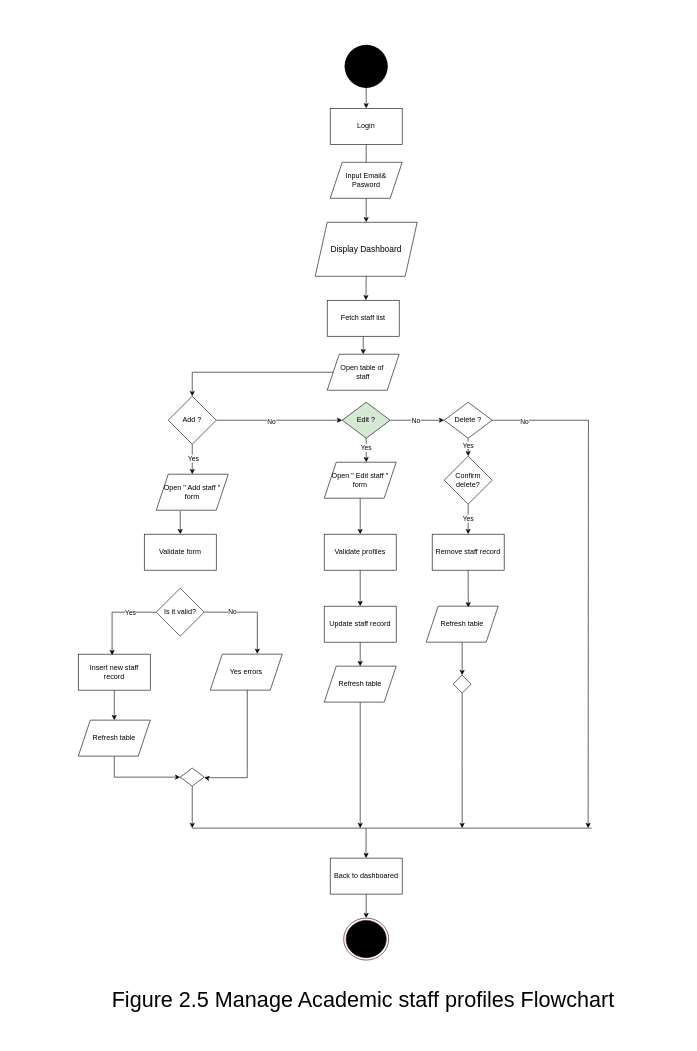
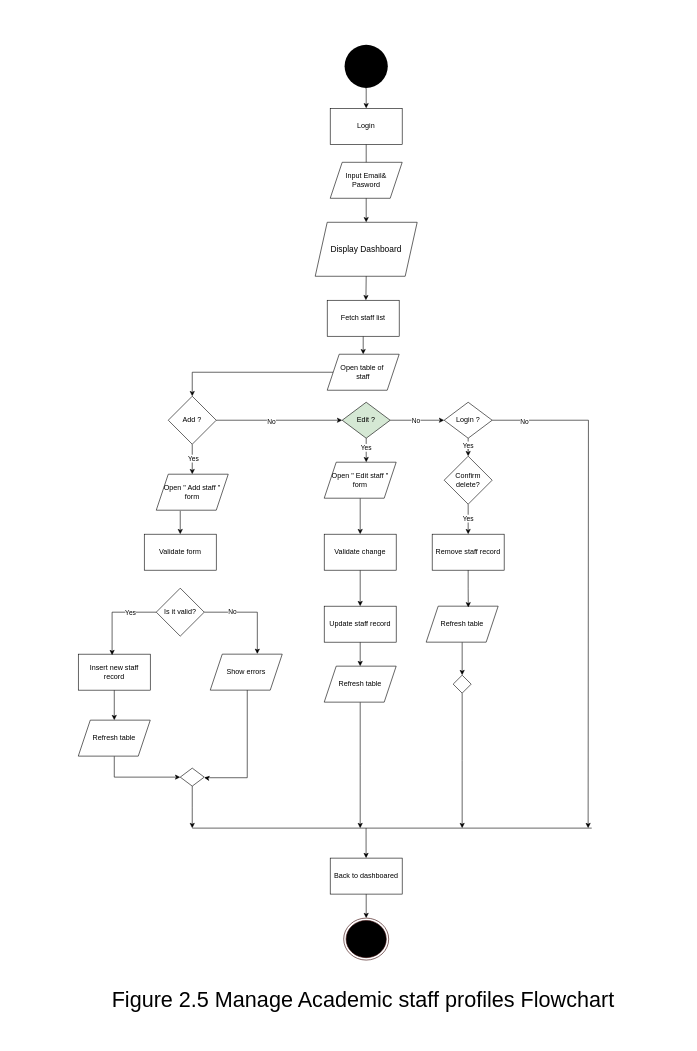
  <mxCell id="0" />
  <mxCell id="1" parent="0" />
  <mxCell id="2" style="edgeStyle=orthogonalEdgeStyle;rounded=0;orthogonalLoop=1;jettySize=auto;html=1;exitX=0.5;exitY=1;exitDx=0;exitDy=0;entryX=0.5;entryY=0;entryDx=0;entryDy=0;" parent="1" source="3" target="5" edge="1"><mxGeometry relative="1" as="geometry" /></mxCell>
  <mxCell id="3" value="Fetch staff list" style="rounded=0;whiteSpace=wrap;html=1;" parent="1" vertex="1"><mxGeometry x="545" y="500" width="120" height="60" as="geometry" /></mxCell>
  <mxCell id="4" style="edgeStyle=orthogonalEdgeStyle;rounded=0;orthogonalLoop=1;jettySize=auto;html=1;exitX=0;exitY=0.5;exitDx=0;exitDy=0;entryX=0.5;entryY=0;entryDx=0;entryDy=0;" parent="1" source="5" target="10" edge="1"><mxGeometry relative="1" as="geometry" /></mxCell>
  <mxCell id="5" value="Open table of&amp;nbsp;&lt;div&gt;staff&lt;/div&gt;" style="shape=parallelogram;perimeter=parallelogramPerimeter;whiteSpace=wrap;html=1;fixedSize=1;" parent="1" vertex="1"><mxGeometry x="545" y="590" width="120" height="60" as="geometry" /></mxCell>
  <mxCell id="6" style="edgeStyle=orthogonalEdgeStyle;rounded=0;orthogonalLoop=1;jettySize=auto;html=1;exitX=0.5;exitY=1;exitDx=0;exitDy=0;entryX=0.5;entryY=0;entryDx=0;entryDy=0;" parent="1" source="10" target="12" edge="1"><mxGeometry relative="1" as="geometry" /></mxCell>
  <mxCell id="7" value="Yes" style="edgeLabel;html=1;align=center;verticalAlign=middle;resizable=0;points=[];" parent="6" vertex="1" connectable="0"><mxGeometry x="-0.075" y="1" relative="1" as="geometry"><mxPoint as="offset" /></mxGeometry></mxCell>
  <mxCell id="8" style="edgeStyle=orthogonalEdgeStyle;rounded=0;orthogonalLoop=1;jettySize=auto;html=1;exitX=1;exitY=0.5;exitDx=0;exitDy=0;entryX=0;entryY=0.5;entryDx=0;entryDy=0;" parent="1" source="10" target="29" edge="1"><mxGeometry relative="1" as="geometry" /></mxCell>
  <mxCell id="9" value="No" style="edgeLabel;html=1;align=center;verticalAlign=middle;resizable=0;points=[];" vertex="1" connectable="0" parent="8"><mxGeometry x="-0.133" y="-1" relative="1" as="geometry"><mxPoint as="offset" /></mxGeometry></mxCell>
  <mxCell id="10" value="&lt;font style=&quot;font-size: 12px;&quot;&gt;Add ?&lt;/font&gt;" style="rhombus;whiteSpace=wrap;html=1;" parent="1" vertex="1"><mxGeometry x="280" y="660" width="80" height="80" as="geometry" /></mxCell>
  <mxCell id="11" style="edgeStyle=orthogonalEdgeStyle;rounded=0;orthogonalLoop=1;jettySize=auto;html=1;entryX=0.5;entryY=0;entryDx=0;entryDy=0;" parent="1" target="13" edge="1"><mxGeometry relative="1" as="geometry"><mxPoint x="300" y="851" as="sourcePoint" /></mxGeometry></mxCell>
  <mxCell id="12" value="Open &quot; Add staff &quot;&lt;div&gt;form&lt;/div&gt;" style="shape=parallelogram;perimeter=parallelogramPerimeter;whiteSpace=wrap;html=1;fixedSize=1;" parent="1" vertex="1"><mxGeometry x="260" y="790" width="120" height="60" as="geometry" /></mxCell>
  <mxCell id="13" value="Validate form" style="rounded=0;whiteSpace=wrap;html=1;" parent="1" vertex="1"><mxGeometry x="240" y="890" width="120" height="60" as="geometry" /></mxCell>
  <mxCell id="14" value="Is it valid?" style="rhombus;whiteSpace=wrap;html=1;" parent="1" vertex="1"><mxGeometry x="260" y="980" width="80" height="80" as="geometry" /></mxCell>
  <mxCell id="15" style="edgeStyle=orthogonalEdgeStyle;rounded=0;orthogonalLoop=1;jettySize=auto;html=1;exitX=0.5;exitY=1;exitDx=0;exitDy=0;entryX=0.5;entryY=0;entryDx=0;entryDy=0;" parent="1" source="16" target="23" edge="1"><mxGeometry relative="1" as="geometry" /></mxCell>
  <mxCell id="16" value="Insert new staff record" style="rounded=0;whiteSpace=wrap;html=1;" parent="1" vertex="1"><mxGeometry x="130" y="1090" width="120" height="60" as="geometry" /></mxCell>
  <mxCell id="17" style="edgeStyle=orthogonalEdgeStyle;rounded=0;orthogonalLoop=1;jettySize=auto;html=1;exitX=0;exitY=0.5;exitDx=0;exitDy=0;entryX=0.47;entryY=0.027;entryDx=0;entryDy=0;entryPerimeter=0;" parent="1" source="14" target="16" edge="1"><mxGeometry relative="1" as="geometry" /></mxCell>
  <mxCell id="18" value="Yes" style="edgeLabel;html=1;align=center;verticalAlign=middle;resizable=0;points=[];" parent="17" vertex="1" connectable="0"><mxGeometry x="-0.397" relative="1" as="geometry"><mxPoint as="offset" /></mxGeometry></mxCell>
- <mxCell id="19" value="Yes errors" style="shape=parallelogram;perimeter=parallelogramPerimeter;whiteSpace=wrap;html=1;fixedSize=1;" parent="1" vertex="1"><mxGeometry x="350" y="1090" width="120" height="60" as="geometry" /></mxCell>
+ <mxCell id="19" value="Show errors" style="shape=parallelogram;perimeter=parallelogramPerimeter;whiteSpace=wrap;html=1;fixedSize=1;" parent="1" vertex="1"><mxGeometry x="350" y="1090" width="120" height="60" as="geometry" /></mxCell>
  <mxCell id="20" style="edgeStyle=orthogonalEdgeStyle;rounded=0;orthogonalLoop=1;jettySize=auto;html=1;exitX=1;exitY=0.5;exitDx=0;exitDy=0;entryX=0.654;entryY=-0.007;entryDx=0;entryDy=0;entryPerimeter=0;" parent="1" source="14" target="19" edge="1"><mxGeometry relative="1" as="geometry" /></mxCell>
  <mxCell id="21" value="No" style="edgeLabel;html=1;align=center;verticalAlign=middle;resizable=0;points=[];" parent="20" vertex="1" connectable="0"><mxGeometry x="-0.412" y="2" relative="1" as="geometry"><mxPoint as="offset" /></mxGeometry></mxCell>
  <mxCell id="22" style="edgeStyle=orthogonalEdgeStyle;rounded=0;orthogonalLoop=1;jettySize=auto;html=1;exitX=0.5;exitY=1;exitDx=0;exitDy=0;entryX=0;entryY=0.5;entryDx=0;entryDy=0;" parent="1" source="23" target="25" edge="1"><mxGeometry relative="1" as="geometry" /></mxCell>
  <mxCell id="23" value="Refresh table" style="shape=parallelogram;perimeter=parallelogramPerimeter;whiteSpace=wrap;html=1;fixedSize=1;" parent="1" vertex="1"><mxGeometry x="130" y="1200" width="120" height="60" as="geometry" /></mxCell>
  <mxCell id="24" style="edgeStyle=orthogonalEdgeStyle;rounded=0;orthogonalLoop=1;jettySize=auto;html=1;exitX=0.5;exitY=1;exitDx=0;exitDy=0;" parent="1" source="25" edge="1"><mxGeometry relative="1" as="geometry"><mxPoint x="320" y="1380" as="targetPoint" /></mxGeometry></mxCell>
  <mxCell id="25" value="" style="rhombus;whiteSpace=wrap;html=1;" parent="1" vertex="1"><mxGeometry x="300" y="1280" width="40" height="30" as="geometry" /></mxCell>
  <mxCell id="26" style="edgeStyle=orthogonalEdgeStyle;rounded=0;orthogonalLoop=1;jettySize=auto;html=1;exitX=0.5;exitY=1;exitDx=0;exitDy=0;entryX=0.957;entryY=0.522;entryDx=0;entryDy=0;entryPerimeter=0;" parent="1" edge="1"><mxGeometry relative="1" as="geometry"><mxPoint x="411.72" y="1150" as="sourcePoint" /><mxPoint x="340" y="1295.66" as="targetPoint" /><Array as="points"><mxPoint x="412" y="1296" /><mxPoint x="342" y="1296" /></Array></mxGeometry></mxCell>
  <mxCell id="27" style="edgeStyle=orthogonalEdgeStyle;rounded=0;orthogonalLoop=1;jettySize=auto;html=1;exitX=1;exitY=0.5;exitDx=0;exitDy=0;entryX=0;entryY=0.5;entryDx=0;entryDy=0;" parent="1" source="29" target="44" edge="1"><mxGeometry relative="1" as="geometry" /></mxCell>
  <mxCell id="28" value="No" style="edgeLabel;html=1;align=center;verticalAlign=middle;resizable=0;points=[];" parent="27" vertex="1" connectable="0"><mxGeometry x="-0.064" relative="1" as="geometry"><mxPoint as="offset" /></mxGeometry></mxCell>
  <mxCell id="29" value="Edit ?" style="rhombus;whiteSpace=wrap;html=1;fillColor=#d5e8d4;" parent="1" vertex="1"><mxGeometry x="570" y="670" width="80" height="60" as="geometry" /></mxCell>
  <mxCell id="30" style="edgeStyle=orthogonalEdgeStyle;rounded=0;orthogonalLoop=1;jettySize=auto;html=1;exitX=0.5;exitY=1;exitDx=0;exitDy=0;entryX=0.5;entryY=0;entryDx=0;entryDy=0;" parent="1" source="31" target="33" edge="1"><mxGeometry relative="1" as="geometry" /></mxCell>
  <mxCell id="31" value="Open &quot; Edit staff &quot;&lt;div&gt;form&lt;/div&gt;" style="shape=parallelogram;perimeter=parallelogramPerimeter;whiteSpace=wrap;html=1;fixedSize=1;" parent="1" vertex="1"><mxGeometry x="540" y="770" width="120" height="60" as="geometry" /></mxCell>
  <mxCell id="32" style="edgeStyle=orthogonalEdgeStyle;rounded=0;orthogonalLoop=1;jettySize=auto;html=1;exitX=0.5;exitY=1;exitDx=0;exitDy=0;entryX=0.5;entryY=0;entryDx=0;entryDy=0;" parent="1" source="33" target="35" edge="1"><mxGeometry relative="1" as="geometry" /></mxCell>
- <mxCell id="33" value="Validate profiles" style="rounded=0;whiteSpace=wrap;html=1;" parent="1" vertex="1"><mxGeometry x="540" y="890" width="120" height="60" as="geometry" /></mxCell>
+ <mxCell id="33" value="Validate change" style="rounded=0;whiteSpace=wrap;html=1;" parent="1" vertex="1"><mxGeometry x="540" y="890" width="120" height="60" as="geometry" /></mxCell>
  <mxCell id="34" style="edgeStyle=orthogonalEdgeStyle;rounded=0;orthogonalLoop=1;jettySize=auto;html=1;exitX=0.5;exitY=1;exitDx=0;exitDy=0;entryX=0.5;entryY=0;entryDx=0;entryDy=0;" parent="1" source="35" target="39" edge="1"><mxGeometry relative="1" as="geometry" /></mxCell>
  <mxCell id="35" value="Update staff record" style="rounded=0;whiteSpace=wrap;html=1;" parent="1" vertex="1"><mxGeometry x="540" y="1010" width="120" height="60" as="geometry" /></mxCell>
  <mxCell id="36" style="edgeStyle=orthogonalEdgeStyle;rounded=0;orthogonalLoop=1;jettySize=auto;html=1;exitX=0.5;exitY=1;exitDx=0;exitDy=0;entryX=0.584;entryY=0;entryDx=0;entryDy=0;entryPerimeter=0;" parent="1" source="29" target="31" edge="1"><mxGeometry relative="1" as="geometry" /></mxCell>
  <mxCell id="37" value="Yes" style="edgeLabel;html=1;align=center;verticalAlign=middle;resizable=0;points=[];" parent="36" vertex="1" connectable="0"><mxGeometry x="-0.255" y="-1" relative="1" as="geometry"><mxPoint as="offset" /></mxGeometry></mxCell>
  <mxCell id="38" style="edgeStyle=orthogonalEdgeStyle;rounded=0;orthogonalLoop=1;jettySize=auto;html=1;exitX=0.5;exitY=1;exitDx=0;exitDy=0;" parent="1" source="39" edge="1"><mxGeometry relative="1" as="geometry"><mxPoint x="600" y="1380" as="targetPoint" /></mxGeometry></mxCell>
  <mxCell id="39" value="Refresh table" style="shape=parallelogram;perimeter=parallelogramPerimeter;whiteSpace=wrap;html=1;fixedSize=1;" parent="1" vertex="1"><mxGeometry x="540" y="1110" width="120" height="60" as="geometry" /></mxCell>
  <mxCell id="40" style="edgeStyle=orthogonalEdgeStyle;rounded=0;orthogonalLoop=1;jettySize=auto;html=1;exitX=1;exitY=0.5;exitDx=0;exitDy=0;" parent="1" source="44" edge="1"><mxGeometry relative="1" as="geometry"><mxPoint x="980" y="1380" as="targetPoint" /></mxGeometry></mxCell>
  <mxCell id="41" value="No" style="edgeLabel;html=1;align=center;verticalAlign=middle;resizable=0;points=[];" parent="40" vertex="1" connectable="0"><mxGeometry x="-0.875" y="-1" relative="1" as="geometry"><mxPoint as="offset" /></mxGeometry></mxCell>
  <mxCell id="42" style="edgeStyle=orthogonalEdgeStyle;rounded=0;orthogonalLoop=1;jettySize=auto;html=1;entryX=0.5;entryY=0;entryDx=0;entryDy=0;" parent="1" source="44" target="47" edge="1"><mxGeometry relative="1" as="geometry" /></mxCell>
  <mxCell id="43" value="Yes" style="edgeLabel;html=1;align=center;verticalAlign=middle;resizable=0;points=[];" parent="42" vertex="1" connectable="0"><mxGeometry x="0.23" y="-1" relative="1" as="geometry"><mxPoint as="offset" /></mxGeometry></mxCell>
- <mxCell id="44" value="Delete ?" style="rhombus;whiteSpace=wrap;html=1;" parent="1" vertex="1"><mxGeometry x="740" y="670" width="80" height="60" as="geometry" /></mxCell>
+ <mxCell id="44" value="Login ?" style="rhombus;whiteSpace=wrap;html=1;" parent="1" vertex="1"><mxGeometry x="740" y="670" width="80" height="60" as="geometry" /></mxCell>
  <mxCell id="45" style="edgeStyle=orthogonalEdgeStyle;rounded=0;orthogonalLoop=1;jettySize=auto;html=1;exitX=0.5;exitY=1;exitDx=0;exitDy=0;entryX=0.5;entryY=0;entryDx=0;entryDy=0;" parent="1" source="47" target="48" edge="1"><mxGeometry relative="1" as="geometry" /></mxCell>
  <mxCell id="46" value="Yes" style="edgeLabel;html=1;align=center;verticalAlign=middle;resizable=0;points=[];" parent="45" vertex="1" connectable="0"><mxGeometry x="-0.072" y="-1" relative="1" as="geometry"><mxPoint as="offset" /></mxGeometry></mxCell>
  <mxCell id="47" value="Confirm delete?" style="rhombus;whiteSpace=wrap;html=1;" parent="1" vertex="1"><mxGeometry x="740" y="760" width="80" height="80" as="geometry" /></mxCell>
  <mxCell id="48" value="Remove staff record" style="rounded=0;whiteSpace=wrap;html=1;" parent="1" vertex="1"><mxGeometry x="720" y="890" width="120" height="60" as="geometry" /></mxCell>
  <mxCell id="49" style="edgeStyle=orthogonalEdgeStyle;rounded=0;orthogonalLoop=1;jettySize=auto;html=1;exitX=0.5;exitY=1;exitDx=0;exitDy=0;entryX=0.5;entryY=0;entryDx=0;entryDy=0;" parent="1" source="50" target="53" edge="1"><mxGeometry relative="1" as="geometry" /></mxCell>
  <mxCell id="50" value="Refresh table" style="shape=parallelogram;perimeter=parallelogramPerimeter;whiteSpace=wrap;html=1;fixedSize=1;" parent="1" vertex="1"><mxGeometry x="710" y="1010" width="120" height="60" as="geometry" /></mxCell>
  <mxCell id="51" style="edgeStyle=orthogonalEdgeStyle;rounded=0;orthogonalLoop=1;jettySize=auto;html=1;exitX=0.5;exitY=1;exitDx=0;exitDy=0;entryX=0.585;entryY=0.033;entryDx=0;entryDy=0;entryPerimeter=0;" parent="1" source="48" target="50" edge="1"><mxGeometry relative="1" as="geometry" /></mxCell>
  <mxCell id="52" style="edgeStyle=orthogonalEdgeStyle;rounded=0;orthogonalLoop=1;jettySize=auto;html=1;exitX=0.5;exitY=1;exitDx=0;exitDy=0;" parent="1" source="53" edge="1"><mxGeometry relative="1" as="geometry"><mxPoint x="770" y="1380" as="targetPoint" /></mxGeometry></mxCell>
  <mxCell id="53" value="" style="rhombus;whiteSpace=wrap;html=1;" parent="1" vertex="1"><mxGeometry x="755" y="1125" width="30" height="30" as="geometry" /></mxCell>
  <mxCell id="54" value="" style="endArrow=none;html=1;rounded=0;" parent="1" edge="1"><mxGeometry width="50" height="50" relative="1" as="geometry"><mxPoint x="320" y="1380" as="sourcePoint" /><mxPoint x="986" y="1380" as="targetPoint" /></mxGeometry></mxCell>
  <mxCell id="55" value="" style="edgeStyle=orthogonalEdgeStyle;rounded=0;orthogonalLoop=1;jettySize=auto;html=1;" parent="1" source="56" target="63" edge="1"><mxGeometry relative="1" as="geometry" /></mxCell>
  <mxCell id="56" value="Back to dashboared" style="rounded=0;whiteSpace=wrap;html=1;" parent="1" vertex="1"><mxGeometry x="550" y="1430" width="120" height="60" as="geometry" /></mxCell>
  <mxCell id="57" value="&lt;font style=&quot;font-size: 14px;&quot;&gt;Display Dashboard&lt;/font&gt;" style="shape=parallelogram;perimeter=parallelogramPerimeter;whiteSpace=wrap;html=1;fixedSize=1;" parent="1" vertex="1"><mxGeometry x="525" y="370" width="170" height="90" as="geometry" /></mxCell>
  <mxCell id="58" style="edgeStyle=orthogonalEdgeStyle;rounded=0;orthogonalLoop=1;jettySize=auto;html=1;entryX=0.5;entryY=0;entryDx=0;entryDy=0;exitX=0.485;exitY=0.956;exitDx=0;exitDy=0;exitPerimeter=0;" parent="1" source="59" target="61" edge="1"><mxGeometry relative="1" as="geometry"><Array as="points"><mxPoint x="610" y="146" /></Array></mxGeometry></mxCell>
  <mxCell id="59" value="" style="ellipse;html=1;shape=endState;fillColor=#000000;strokeColor=none;" parent="1" vertex="1"><mxGeometry x="570" y="70" width="80" height="80" as="geometry" /></mxCell>
  <mxCell id="60" style="edgeStyle=orthogonalEdgeStyle;rounded=0;orthogonalLoop=1;jettySize=auto;html=1;entryX=0.5;entryY=0;entryDx=0;entryDy=0;" parent="1" source="61" target="57" edge="1"><mxGeometry relative="1" as="geometry" /></mxCell>
  <mxCell id="61" value="Login" style="rounded=0;whiteSpace=wrap;html=1;" parent="1" vertex="1"><mxGeometry x="550" y="180" width="120" height="60" as="geometry" /></mxCell>
  <mxCell id="62" value="" style="endArrow=classic;html=1;rounded=0;exitX=0.5;exitY=1;exitDx=0;exitDy=0;" parent="1" source="57" edge="1"><mxGeometry width="50" height="50" relative="1" as="geometry"><mxPoint x="605" y="430" as="sourcePoint" /><mxPoint x="609.5" y="500" as="targetPoint" /></mxGeometry></mxCell>
  <mxCell id="63" value="" style="ellipse;html=1;shape=endState;fillColor=#000000;strokeColor=#330000;gradientColor=none;" parent="1" vertex="1"><mxGeometry x="572.5" y="1530" width="75" height="70" as="geometry" /></mxCell>
  <mxCell id="64" style="edgeStyle=orthogonalEdgeStyle;rounded=0;orthogonalLoop=1;jettySize=auto;html=1;" parent="1" edge="1"><mxGeometry relative="1" as="geometry"><mxPoint x="609.81" y="1430" as="targetPoint" /><mxPoint x="609.98" y="1380" as="sourcePoint" /><Array as="points"><mxPoint x="609.81" y="1430" /></Array></mxGeometry></mxCell>
  <mxCell id="65" value="&lt;font style=&quot;font-size: 1px;&quot;&gt;.&lt;/font&gt;" style="text;html=1;align=center;verticalAlign=middle;resizable=0;points=[];autosize=1;strokeColor=none;fillColor=none;" parent="1" vertex="1"><mxGeometry x="20" y="940" width="20" height="30" as="geometry" /></mxCell>
  <mxCell id="66" value="&lt;font style=&quot;font-size: 1px;&quot;&gt;.&lt;/font&gt;" style="text;html=1;align=center;verticalAlign=middle;resizable=0;points=[];autosize=1;strokeColor=none;fillColor=none;" parent="1" vertex="1"><mxGeometry x="600" y="1700" width="20" height="30" as="geometry" /></mxCell>
  <mxCell id="67" value="&lt;font style=&quot;font-size: 1px;&quot;&gt;.&lt;/font&gt;" style="text;html=1;align=center;verticalAlign=middle;resizable=0;points=[];autosize=1;strokeColor=none;fillColor=none;" parent="1" vertex="1"><mxGeometry x="1120" y="1025" width="20" height="30" as="geometry" /></mxCell>
  <mxCell id="68" value="&lt;font style=&quot;font-size: 1px;&quot;&gt;.&lt;/font&gt;" style="text;html=1;align=center;verticalAlign=middle;resizable=0;points=[];autosize=1;strokeColor=none;fillColor=none;" parent="1" vertex="1"><mxGeometry x="600" y="20" width="20" height="30" as="geometry" /></mxCell>
  <mxCell id="69" value="Input Email&amp;amp;&lt;div&gt;Pasword&lt;/div&gt;" style="shape=parallelogram;perimeter=parallelogramPerimeter;whiteSpace=wrap;html=1;fixedSize=1;" vertex="1" parent="1"><mxGeometry x="550" y="270" width="120" height="60" as="geometry" /></mxCell>
  <mxCell id="70" value="&lt;font style=&quot;font-size: 36px;&quot;&gt;Figure 2.5 Manage Academic staff profiles Flowchart&lt;/font&gt;" style="text;strokeColor=none;align=center;fillColor=none;html=1;verticalAlign=middle;whiteSpace=wrap;rounded=0;" vertex="1" parent="1"><mxGeometry x="175" y="1650" width="860" height="30" as="geometry" /></mxCell>
